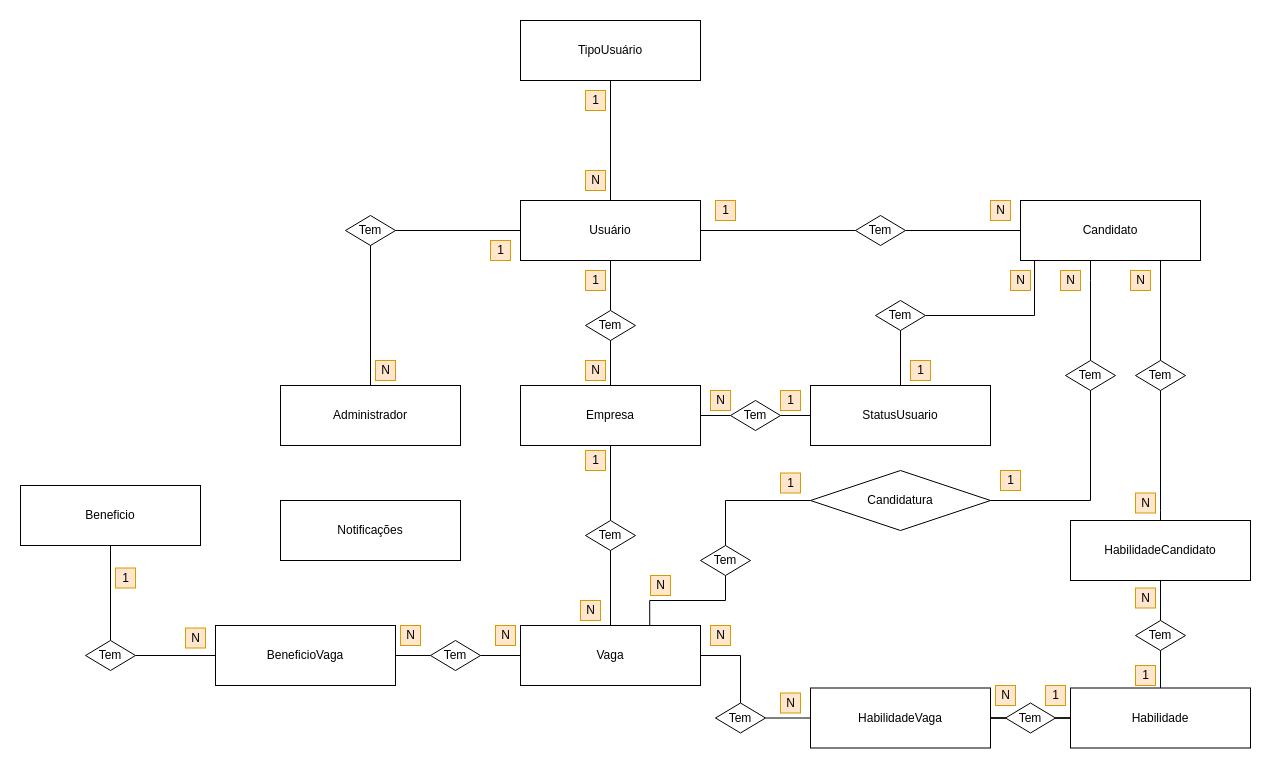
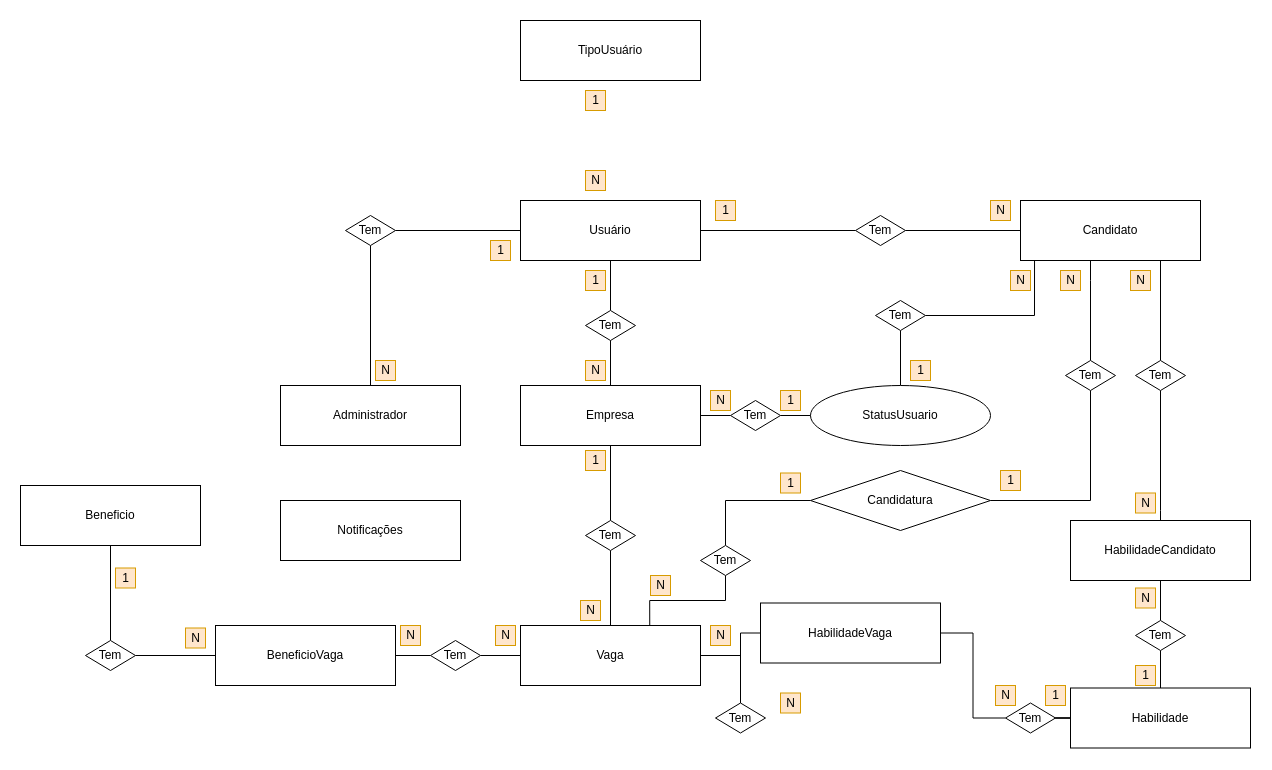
  <mxCell id="0" />
  <mxCell id="1" parent="0" />
  <mxCell id="2" style="edgeStyle=orthogonalEdgeStyle;rounded=0;orthogonalLoop=1;jettySize=auto;html=1;exitX=0.5;exitY=1;exitDx=0;exitDy=0;entryX=0.5;entryY=0;entryDx=0;entryDy=0;endArrow=none;endFill=0;" parent="1" source="4" edge="1"><mxGeometry relative="1" as="geometry" /></mxCell>
  <mxCell id="3" style="edgeStyle=orthogonalEdgeStyle;rounded=0;orthogonalLoop=1;jettySize=auto;html=1;entryX=0.5;entryY=0;entryDx=0;entryDy=0;endArrow=none;endFill=0;" parent="1" source="4" target="19" edge="1"><mxGeometry relative="1" as="geometry" /></mxCell>
  <mxCell id="4" value="Usuário" style="rounded=0;whiteSpace=wrap;html=1;" parent="1" vertex="1"><mxGeometry x="520" y="200" width="180" height="60" as="geometry" /></mxCell>
  <mxCell id="5" style="edgeStyle=orthogonalEdgeStyle;rounded=0;orthogonalLoop=1;jettySize=auto;html=1;entryX=0.5;entryY=0;entryDx=0;entryDy=0;endArrow=none;endFill=0;" parent="1" source="7" target="34" edge="1"><mxGeometry relative="1" as="geometry"><Array as="points"><mxPoint x="1160" y="360" /></Array></mxGeometry></mxCell>
  <mxCell id="6" style="edgeStyle=orthogonalEdgeStyle;rounded=0;orthogonalLoop=1;jettySize=auto;html=1;entryX=0.5;entryY=0;entryDx=0;entryDy=0;endArrow=none;endFill=0;" parent="1" source="7" target="32" edge="1"><mxGeometry relative="1" as="geometry"><Array as="points"><mxPoint x="1090" y="280" /><mxPoint x="1090" y="280" /></Array></mxGeometry></mxCell>
  <mxCell id="7" value="Candidato" style="rounded=0;whiteSpace=wrap;html=1;" parent="1" vertex="1"><mxGeometry x="1020" y="200" width="180" height="60" as="geometry" /></mxCell>
  <mxCell id="8" style="edgeStyle=orthogonalEdgeStyle;rounded=0;orthogonalLoop=1;jettySize=auto;html=1;entryX=0.5;entryY=0;entryDx=0;entryDy=0;endArrow=none;endFill=0;" parent="1" source="9" target="20" edge="1"><mxGeometry relative="1" as="geometry" /></mxCell>
  <mxCell id="9" value="Empresa" style="rounded=0;whiteSpace=wrap;html=1;" parent="1" vertex="1"><mxGeometry x="520" y="385" width="180" height="60" as="geometry" /></mxCell>
  <mxCell id="10" value="Administrador" style="rounded=0;whiteSpace=wrap;html=1;" parent="1" vertex="1"><mxGeometry x="280" y="385" width="180" height="60" as="geometry" /></mxCell>
  <mxCell id="11" style="edgeStyle=orthogonalEdgeStyle;rounded=0;orthogonalLoop=1;jettySize=auto;html=1;endArrow=none;endFill=0;exitX=1;exitY=0.5;exitDx=0;exitDy=0;" parent="1" source="73" target="32" edge="1"><mxGeometry relative="1" as="geometry"><mxPoint x="970" y="560" as="sourcePoint" /></mxGeometry></mxCell>
  <mxCell id="12" style="edgeStyle=orthogonalEdgeStyle;rounded=0;orthogonalLoop=1;jettySize=auto;html=1;endArrow=none;endFill=0;exitX=0;exitY=0.5;exitDx=0;exitDy=0;" parent="1" source="73" target="41" edge="1"><mxGeometry relative="1" as="geometry"><mxPoint x="790" y="560" as="sourcePoint" /></mxGeometry></mxCell>
  <mxCell id="13" value="BeneficioVaga" style="rounded=0;whiteSpace=wrap;html=1;" parent="1" vertex="1"><mxGeometry x="215" y="625" width="180" height="60" as="geometry" /></mxCell>
  <mxCell id="14" style="edgeStyle=orthogonalEdgeStyle;rounded=0;orthogonalLoop=1;jettySize=auto;html=1;exitX=0.5;exitY=1;exitDx=0;exitDy=0;entryX=0.5;entryY=0;entryDx=0;entryDy=0;endArrow=none;endFill=0;" parent="1" target="9" edge="1"><mxGeometry relative="1" as="geometry"><mxPoint x="125" y="220" as="targetPoint" /></mxGeometry></mxCell>
  <mxCell id="15" style="edgeStyle=orthogonalEdgeStyle;rounded=0;orthogonalLoop=1;jettySize=auto;html=1;entryX=0.5;entryY=1;entryDx=0;entryDy=0;endArrow=none;endFill=0;" parent="1" source="18" target="20" edge="1"><mxGeometry relative="1" as="geometry" /></mxCell>
  <mxCell id="16" style="edgeStyle=orthogonalEdgeStyle;rounded=0;orthogonalLoop=1;jettySize=auto;html=1;entryX=1;entryY=0.5;entryDx=0;entryDy=0;endArrow=none;endFill=0;" parent="1" source="18" target="23" edge="1"><mxGeometry relative="1" as="geometry" /></mxCell>
  <mxCell id="17" style="edgeStyle=orthogonalEdgeStyle;rounded=0;orthogonalLoop=1;jettySize=auto;html=1;entryX=0.5;entryY=0;entryDx=0;entryDy=0;endArrow=none;endFill=0;" parent="1" source="18" target="39" edge="1"><mxGeometry relative="1" as="geometry" /></mxCell>
  <mxCell id="18" value="Vaga" style="rounded=0;whiteSpace=wrap;html=1;" parent="1" vertex="1"><mxGeometry x="520" y="625" width="180" height="60" as="geometry" /></mxCell>
  <mxCell id="19" value="Tem" style="rhombus;whiteSpace=wrap;html=1;" parent="1" vertex="1"><mxGeometry x="585" y="310" width="50" height="30" as="geometry" /></mxCell>
  <mxCell id="20" value="Tem" style="rhombus;whiteSpace=wrap;html=1;" parent="1" vertex="1"><mxGeometry x="585" y="520" width="50" height="30" as="geometry" /></mxCell>
  <mxCell id="21" style="edgeStyle=orthogonalEdgeStyle;rounded=0;orthogonalLoop=1;jettySize=auto;html=1;entryX=0.5;entryY=0;entryDx=0;entryDy=0;endArrow=none;endFill=0;exitX=0.5;exitY=1;exitDx=0;exitDy=0;" parent="1" source="19" target="9" edge="1"><mxGeometry relative="1" as="geometry"><mxPoint x="610" y="370" as="sourcePoint" /></mxGeometry></mxCell>
  <mxCell id="22" style="edgeStyle=orthogonalEdgeStyle;rounded=0;orthogonalLoop=1;jettySize=auto;html=1;entryX=1;entryY=0.5;entryDx=0;entryDy=0;endArrow=none;endFill=0;" parent="1" source="23" target="13" edge="1"><mxGeometry relative="1" as="geometry" /></mxCell>
  <mxCell id="23" value="Tem" style="rhombus;whiteSpace=wrap;html=1;" parent="1" vertex="1"><mxGeometry x="430" y="640" width="50" height="30" as="geometry" /></mxCell>
  <mxCell id="24" style="edgeStyle=orthogonalEdgeStyle;rounded=0;orthogonalLoop=1;jettySize=auto;html=1;entryX=0.5;entryY=0;entryDx=0;entryDy=0;endArrow=none;endFill=0;" parent="1" source="25" target="80" edge="1"><mxGeometry relative="1" as="geometry" /></mxCell>
  <mxCell id="25" value="HabilidadeCandidato" style="rounded=0;whiteSpace=wrap;html=1;" parent="1" vertex="1"><mxGeometry x="1070" y="520" width="180" height="60" as="geometry" /></mxCell>
  <mxCell id="26" style="edgeStyle=orthogonalEdgeStyle;rounded=0;orthogonalLoop=1;jettySize=auto;html=1;entryX=0;entryY=0.5;entryDx=0;entryDy=0;endArrow=none;endFill=0;" parent="1" source="28" target="4" edge="1"><mxGeometry relative="1" as="geometry" /></mxCell>
  <mxCell id="27" style="edgeStyle=orthogonalEdgeStyle;rounded=0;orthogonalLoop=1;jettySize=auto;html=1;entryX=0.5;entryY=0;entryDx=0;entryDy=0;endArrow=none;endFill=0;" parent="1" source="28" target="10" edge="1"><mxGeometry relative="1" as="geometry" /></mxCell>
  <mxCell id="28" value="Tem" style="rhombus;whiteSpace=wrap;html=1;" parent="1" vertex="1"><mxGeometry x="345" y="215" width="50" height="30" as="geometry" /></mxCell>
  <mxCell id="29" style="edgeStyle=orthogonalEdgeStyle;rounded=0;orthogonalLoop=1;jettySize=auto;html=1;entryX=0;entryY=0.5;entryDx=0;entryDy=0;endArrow=none;endFill=0;" parent="1" source="31" target="7" edge="1"><mxGeometry relative="1" as="geometry" /></mxCell>
  <mxCell id="30" style="edgeStyle=orthogonalEdgeStyle;rounded=0;orthogonalLoop=1;jettySize=auto;html=1;endArrow=none;endFill=0;" parent="1" source="31" target="4" edge="1"><mxGeometry relative="1" as="geometry" /></mxCell>
  <mxCell id="31" value="Tem" style="rhombus;whiteSpace=wrap;html=1;" parent="1" vertex="1"><mxGeometry x="855" y="215" width="50" height="30" as="geometry" /></mxCell>
  <mxCell id="32" value="Tem" style="rhombus;whiteSpace=wrap;html=1;" parent="1" vertex="1"><mxGeometry x="1065" y="360" width="50" height="30" as="geometry" /></mxCell>
  <mxCell id="33" style="edgeStyle=orthogonalEdgeStyle;rounded=0;orthogonalLoop=1;jettySize=auto;html=1;endArrow=none;endFill=0;entryX=0.5;entryY=0;entryDx=0;entryDy=0;" parent="1" source="34" target="25" edge="1"><mxGeometry relative="1" as="geometry"><Array as="points"><mxPoint x="1160" y="510" /><mxPoint x="1160" y="510" /></Array><mxPoint x="1075" y="680" as="targetPoint" /></mxGeometry></mxCell>
  <mxCell id="34" value="Tem" style="rhombus;whiteSpace=wrap;html=1;" parent="1" vertex="1"><mxGeometry x="1135" y="360" width="50" height="30" as="geometry" /></mxCell>
  <mxCell id="35" style="edgeStyle=orthogonalEdgeStyle;rounded=0;orthogonalLoop=1;jettySize=auto;html=1;entryX=0.5;entryY=1;entryDx=0;entryDy=0;endArrow=none;endFill=0;" parent="1" source="36" target="42" edge="1"><mxGeometry relative="1" as="geometry" /></mxCell>
- <mxCell id="36" value="StatusUsuario" style="rounded=0;whiteSpace=wrap;html=1;" parent="1" vertex="1"><mxGeometry x="810" y="385" width="180" height="60" as="geometry" /></mxCell>
+ <mxCell id="36" value="StatusUsuario" style="ellipse;whiteSpace=wrap;html=1;" parent="1" vertex="1"><mxGeometry x="810" y="385" width="180" height="60" as="geometry" /></mxCell>
  <mxCell id="37" style="edgeStyle=orthogonalEdgeStyle;rounded=0;orthogonalLoop=1;jettySize=auto;html=1;endArrow=none;endFill=0;entryX=0;entryY=0.5;entryDx=0;entryDy=0;" parent="1" source="39" target="75" edge="1"><mxGeometry relative="1" as="geometry"><mxPoint x="895" y="730" as="targetPoint" /></mxGeometry></mxCell>
  <mxCell id="38" style="edgeStyle=orthogonalEdgeStyle;rounded=0;orthogonalLoop=1;jettySize=auto;html=1;entryX=0.078;entryY=1;entryDx=0;entryDy=0;entryPerimeter=0;endArrow=none;endFill=0;" parent="1" source="42" target="7" edge="1"><mxGeometry relative="1" as="geometry" /></mxCell>
  <mxCell id="39" value="Tem" style="rhombus;whiteSpace=wrap;html=1;" parent="1" vertex="1"><mxGeometry x="715" y="702.5" width="50" height="30" as="geometry" /></mxCell>
  <mxCell id="40" style="edgeStyle=orthogonalEdgeStyle;rounded=0;orthogonalLoop=1;jettySize=auto;html=1;endArrow=none;endFill=0;entryX=0.718;entryY=-0.005;entryDx=0;entryDy=0;entryPerimeter=0;" parent="1" source="41" target="18" edge="1"><mxGeometry relative="1" as="geometry"><mxPoint x="650" y="620" as="targetPoint" /></mxGeometry></mxCell>
  <mxCell id="41" value="Tem" style="rhombus;whiteSpace=wrap;html=1;" parent="1" vertex="1"><mxGeometry x="700" y="545" width="50" height="30" as="geometry" /></mxCell>
  <mxCell id="42" value="Tem" style="rhombus;whiteSpace=wrap;html=1;" parent="1" vertex="1"><mxGeometry x="875" y="300" width="50" height="30" as="geometry" /></mxCell>
  <mxCell id="43" style="edgeStyle=orthogonalEdgeStyle;rounded=0;orthogonalLoop=1;jettySize=auto;html=1;endArrow=none;endFill=0;" parent="1" source="45" target="36" edge="1"><mxGeometry relative="1" as="geometry" /></mxCell>
  <mxCell id="44" style="edgeStyle=orthogonalEdgeStyle;rounded=0;orthogonalLoop=1;jettySize=auto;html=1;endArrow=none;endFill=0;" parent="1" source="45" target="9" edge="1"><mxGeometry relative="1" as="geometry" /></mxCell>
  <mxCell id="45" value="Tem" style="rhombus;whiteSpace=wrap;html=1;" parent="1" vertex="1"><mxGeometry x="730" y="400" width="50" height="30" as="geometry" /></mxCell>
  <mxCell id="46" value="Notificações" style="rounded=0;whiteSpace=wrap;html=1;" parent="1" vertex="1"><mxGeometry x="280" y="500" width="180" height="60" as="geometry" /></mxCell>
  <mxCell id="47" value="1" style="text;html=1;align=center;verticalAlign=middle;resizable=0;points=[];autosize=1;fillColor=#ffe6cc;strokeColor=#d79b00;" parent="1" vertex="1"><mxGeometry x="490" y="240" width="20" height="20" as="geometry" /></mxCell>
  <mxCell id="48" value="N" style="text;html=1;align=center;verticalAlign=middle;resizable=0;points=[];autosize=1;fillColor=#ffe6cc;strokeColor=#d79b00;" parent="1" vertex="1"><mxGeometry x="375" y="360" width="20" height="20" as="geometry" /></mxCell>
  <mxCell id="49" value="1" style="text;html=1;align=center;verticalAlign=middle;resizable=0;points=[];autosize=1;fillColor=#ffe6cc;strokeColor=#d79b00;" parent="1" vertex="1"><mxGeometry x="715" y="200" width="20" height="20" as="geometry" /></mxCell>
  <mxCell id="50" value="N" style="text;html=1;align=center;verticalAlign=middle;resizable=0;points=[];autosize=1;fillColor=#ffe6cc;strokeColor=#d79b00;" parent="1" vertex="1"><mxGeometry x="990" y="200" width="20" height="20" as="geometry" /></mxCell>
  <mxCell id="51" value="1" style="text;html=1;align=center;verticalAlign=middle;resizable=0;points=[];autosize=1;fillColor=#ffe6cc;strokeColor=#d79b00;" parent="1" vertex="1"><mxGeometry x="585" y="270" width="20" height="20" as="geometry" /></mxCell>
  <mxCell id="52" value="N" style="text;html=1;align=center;verticalAlign=middle;resizable=0;points=[];autosize=1;fillColor=#ffe6cc;strokeColor=#d79b00;" parent="1" vertex="1"><mxGeometry x="585" y="360" width="20" height="20" as="geometry" /></mxCell>
  <mxCell id="53" value="1" style="text;html=1;align=center;verticalAlign=middle;resizable=0;points=[];autosize=1;fillColor=#ffe6cc;strokeColor=#d79b00;" parent="1" vertex="1"><mxGeometry x="910" y="360" width="20" height="20" as="geometry" /></mxCell>
  <mxCell id="54" value="N" style="text;html=1;align=center;verticalAlign=middle;resizable=0;points=[];autosize=1;fillColor=#ffe6cc;strokeColor=#d79b00;" parent="1" vertex="1"><mxGeometry x="1010" y="270" width="20" height="20" as="geometry" /></mxCell>
  <mxCell id="55" value="N" style="text;html=1;align=center;verticalAlign=middle;resizable=0;points=[];autosize=1;fillColor=#ffe6cc;strokeColor=#d79b00;" parent="1" vertex="1"><mxGeometry x="1130" y="270" width="20" height="20" as="geometry" /></mxCell>
  <mxCell id="56" value="N" style="text;html=1;align=center;verticalAlign=middle;resizable=0;points=[];autosize=1;fillColor=#ffe6cc;strokeColor=#d79b00;" parent="1" vertex="1"><mxGeometry x="1060" y="270" width="20" height="20" as="geometry" /></mxCell>
  <mxCell id="57" value="1" style="text;html=1;align=center;verticalAlign=middle;resizable=0;points=[];autosize=1;fillColor=#ffe6cc;strokeColor=#d79b00;" parent="1" vertex="1"><mxGeometry x="1000" y="470" width="20" height="20" as="geometry" /></mxCell>
  <mxCell id="58" value="N" style="text;html=1;align=center;verticalAlign=middle;resizable=0;points=[];autosize=1;fillColor=#ffe6cc;strokeColor=#d79b00;" parent="1" vertex="1"><mxGeometry x="1135" y="492.5" width="20" height="20" as="geometry" /></mxCell>
  <mxCell id="59" value="N" style="text;html=1;align=center;verticalAlign=middle;resizable=0;points=[];autosize=1;fillColor=#ffe6cc;strokeColor=#d79b00;" parent="1" vertex="1"><mxGeometry x="710" y="625" width="20" height="20" as="geometry" /></mxCell>
  <mxCell id="60" value="N" style="text;html=1;align=center;verticalAlign=middle;resizable=0;points=[];autosize=1;fillColor=#ffe6cc;strokeColor=#d79b00;" parent="1" vertex="1"><mxGeometry x="780" y="692.5" width="20" height="20" as="geometry" /></mxCell>
  <mxCell id="61" value="N" style="text;html=1;align=center;verticalAlign=middle;resizable=0;points=[];autosize=1;fillColor=#ffe6cc;strokeColor=#d79b00;" parent="1" vertex="1"><mxGeometry x="495" y="625" width="20" height="20" as="geometry" /></mxCell>
  <mxCell id="62" value="N" style="text;html=1;align=center;verticalAlign=middle;resizable=0;points=[];autosize=1;fillColor=#ffe6cc;strokeColor=#d79b00;" parent="1" vertex="1"><mxGeometry x="400" y="625" width="20" height="20" as="geometry" /></mxCell>
  <mxCell id="63" value="N" style="text;html=1;align=center;verticalAlign=middle;resizable=0;points=[];autosize=1;fillColor=#ffe6cc;strokeColor=#d79b00;" parent="1" vertex="1"><mxGeometry x="580" y="600" width="20" height="20" as="geometry" /></mxCell>
  <mxCell id="64" value="1" style="text;html=1;align=center;verticalAlign=middle;resizable=0;points=[];autosize=1;fillColor=#ffe6cc;strokeColor=#d79b00;" parent="1" vertex="1"><mxGeometry x="585" y="450" width="20" height="20" as="geometry" /></mxCell>
  <mxCell id="65" value="1" style="text;html=1;align=center;verticalAlign=middle;resizable=0;points=[];autosize=1;fillColor=#ffe6cc;strokeColor=#d79b00;" parent="1" vertex="1"><mxGeometry x="780" y="472.5" width="20" height="20" as="geometry" /></mxCell>
  <mxCell id="66" value="N" style="text;html=1;align=center;verticalAlign=middle;resizable=0;points=[];autosize=1;fillColor=#ffe6cc;strokeColor=#d79b00;" parent="1" vertex="1"><mxGeometry x="650" y="575" width="20" height="20" as="geometry" /></mxCell>
  <mxCell id="67" value="1" style="text;html=1;align=center;verticalAlign=middle;resizable=0;points=[];autosize=1;fillColor=#ffe6cc;strokeColor=#d79b00;" parent="1" vertex="1"><mxGeometry x="780" y="390" width="20" height="20" as="geometry" /></mxCell>
  <mxCell id="68" value="N" style="text;html=1;align=center;verticalAlign=middle;resizable=0;points=[];autosize=1;fillColor=#ffe6cc;strokeColor=#d79b00;" parent="1" vertex="1"><mxGeometry x="710" y="390" width="20" height="20" as="geometry" /></mxCell>
- <mxCell id="69" style="edgeStyle=orthogonalEdgeStyle;rounded=0;orthogonalLoop=1;jettySize=auto;html=1;entryX=0.5;entryY=0;entryDx=0;entryDy=0;endArrow=none;endFill=0;" parent="1" source="70" target="4" edge="1"><mxGeometry relative="1" as="geometry" /></mxCell>
  <mxCell id="70" value="TipoUsuário" style="rounded=0;whiteSpace=wrap;html=1;" parent="1" vertex="1"><mxGeometry x="520" y="20" width="180" height="60" as="geometry" /></mxCell>
  <mxCell id="71" value="1" style="text;html=1;align=center;verticalAlign=middle;resizable=0;points=[];autosize=1;fillColor=#ffe6cc;strokeColor=#d79b00;" parent="1" vertex="1"><mxGeometry x="585" y="90" width="20" height="20" as="geometry" /></mxCell>
  <mxCell id="72" value="N" style="text;html=1;align=center;verticalAlign=middle;resizable=0;points=[];autosize=1;fillColor=#ffe6cc;strokeColor=#d79b00;" parent="1" vertex="1"><mxGeometry x="585" y="170" width="20" height="20" as="geometry" /></mxCell>
  <mxCell id="73" value="Candidatura" style="rhombus;whiteSpace=wrap;html=1;" parent="1" vertex="1"><mxGeometry x="810" y="470" width="180" height="60" as="geometry" /></mxCell>
  <mxCell id="74" style="edgeStyle=orthogonalEdgeStyle;rounded=0;orthogonalLoop=1;jettySize=auto;html=1;entryX=0;entryY=0.5;entryDx=0;entryDy=0;endArrow=none;endFill=0;" parent="1" source="75" target="79" edge="1"><mxGeometry relative="1" as="geometry" /></mxCell>
- <mxCell id="75" value="HabilidadeVaga" style="rounded=0;whiteSpace=wrap;html=1;" parent="1" vertex="1"><mxGeometry x="810" y="687.5" width="180" height="60" as="geometry" /></mxCell>
+ <mxCell id="75" value="HabilidadeVaga" style="rounded=0;whiteSpace=wrap;html=1;" parent="1" vertex="1"><mxGeometry x="760" y="602.5" width="180" height="60" as="geometry" /></mxCell>
  <mxCell id="76" style="edgeStyle=orthogonalEdgeStyle;rounded=0;orthogonalLoop=1;jettySize=auto;html=1;entryX=1;entryY=0.5;entryDx=0;entryDy=0;endArrow=none;endFill=0;" parent="1" source="78" target="79" edge="1"><mxGeometry relative="1" as="geometry" /></mxCell>
  <mxCell id="77" style="edgeStyle=orthogonalEdgeStyle;rounded=0;orthogonalLoop=1;jettySize=auto;html=1;entryX=0.5;entryY=1;entryDx=0;entryDy=0;endArrow=none;endFill=0;" parent="1" source="78" target="80" edge="1"><mxGeometry relative="1" as="geometry" /></mxCell>
  <mxCell id="78" value="Habilidade" style="rounded=0;whiteSpace=wrap;html=1;" parent="1" vertex="1"><mxGeometry x="1070" y="687.5" width="180" height="60" as="geometry" /></mxCell>
  <mxCell id="79" value="Tem" style="rhombus;whiteSpace=wrap;html=1;" parent="1" vertex="1"><mxGeometry x="1005" y="702.5" width="50" height="30" as="geometry" /></mxCell>
  <mxCell id="80" value="Tem" style="rhombus;whiteSpace=wrap;html=1;" parent="1" vertex="1"><mxGeometry x="1135" y="620" width="50" height="30" as="geometry" /></mxCell>
  <mxCell id="81" value="1" style="text;html=1;align=center;verticalAlign=middle;resizable=0;points=[];autosize=1;fillColor=#ffe6cc;strokeColor=#d79b00;" parent="1" vertex="1"><mxGeometry x="1045" y="685" width="20" height="20" as="geometry" /></mxCell>
  <mxCell id="82" value="N" style="text;html=1;align=center;verticalAlign=middle;resizable=0;points=[];autosize=1;fillColor=#ffe6cc;strokeColor=#d79b00;" parent="1" vertex="1"><mxGeometry x="995" y="685" width="20" height="20" as="geometry" /></mxCell>
  <mxCell id="83" value="1" style="text;html=1;align=center;verticalAlign=middle;resizable=0;points=[];autosize=1;fillColor=#ffe6cc;strokeColor=#d79b00;" parent="1" vertex="1"><mxGeometry x="1135" y="665" width="20" height="20" as="geometry" /></mxCell>
  <mxCell id="84" value="N" style="text;html=1;align=center;verticalAlign=middle;resizable=0;points=[];autosize=1;fillColor=#ffe6cc;strokeColor=#d79b00;" parent="1" vertex="1"><mxGeometry x="1135" y="587.5" width="20" height="20" as="geometry" /></mxCell>
  <mxCell id="85" style="edgeStyle=orthogonalEdgeStyle;rounded=0;orthogonalLoop=1;jettySize=auto;html=1;entryX=0.5;entryY=0;entryDx=0;entryDy=0;endArrow=none;endFill=0;" parent="1" source="86" target="88" edge="1"><mxGeometry relative="1" as="geometry" /></mxCell>
  <mxCell id="86" value="Beneficio" style="rounded=0;whiteSpace=wrap;html=1;" parent="1" vertex="1"><mxGeometry x="20" y="485" width="180" height="60" as="geometry" /></mxCell>
  <mxCell id="87" style="edgeStyle=orthogonalEdgeStyle;rounded=0;orthogonalLoop=1;jettySize=auto;html=1;entryX=0;entryY=0.5;entryDx=0;entryDy=0;endArrow=none;endFill=0;" parent="1" source="88" target="13" edge="1"><mxGeometry relative="1" as="geometry" /></mxCell>
  <mxCell id="88" value="Tem" style="rhombus;whiteSpace=wrap;html=1;" parent="1" vertex="1"><mxGeometry x="85" y="640" width="50" height="30" as="geometry" /></mxCell>
  <mxCell id="89" value="N" style="text;html=1;align=center;verticalAlign=middle;resizable=0;points=[];autosize=1;fillColor=#ffe6cc;strokeColor=#d79b00;" parent="1" vertex="1"><mxGeometry x="185" y="627.5" width="20" height="20" as="geometry" /></mxCell>
  <mxCell id="90" value="1" style="text;html=1;align=center;verticalAlign=middle;resizable=0;points=[];autosize=1;fillColor=#ffe6cc;strokeColor=#d79b00;" parent="1" vertex="1"><mxGeometry x="115" y="567.5" width="20" height="20" as="geometry" /></mxCell>
